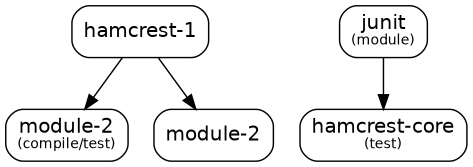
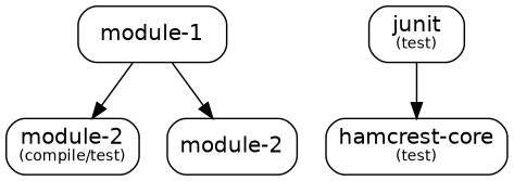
  digraph {
    node [fontname=Helvetica fontsize=14 shape=box style=rounded]
    edge [fontname=Helvetica fontsize=10]
-   n1 [label="hamcrest-1"]
+   n1 [label="module-1"]
    n2 [label=<module-2<font point-size="10"><br/>(compile/test)</font>>]
    n3 [label=<module-2>]
-   n4 [label=<junit<font point-size="10"><br/>(module)</font>>]
+   n4 [label=<junit<font point-size="10"><br/>(test)</font>>]
    n5 [label=<hamcrest-core<font point-size="10"><br/>(test)</font>>]
    n1 -> n2
    n1 -> n3
    n4 -> n5
  }
